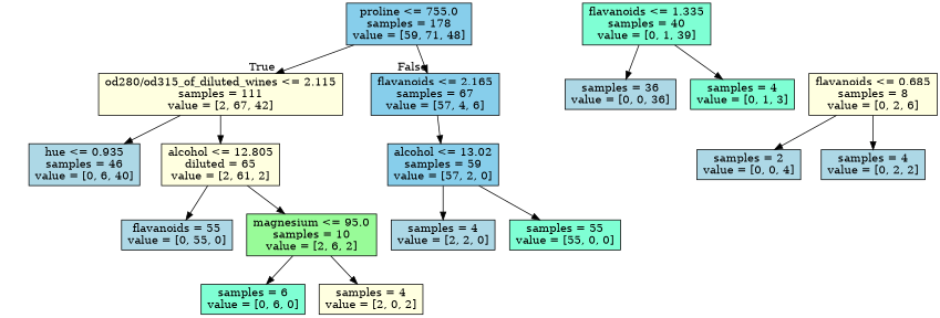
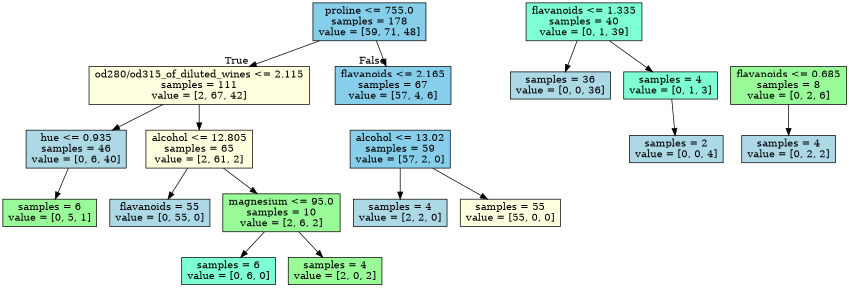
  digraph {
    node [color=black fillcolor=lightblue shape=box style=filled]
    n1 [fillcolor=skyblue label="proline <= 755.0\nsamples = 178\nvalue = [59, 71, 48]"]
    n2 [fillcolor=lightyellow label="od280/od315_of_diluted_wines <= 2.115\nsamples = 111\nvalue = [2, 67, 42]"]
    n3 [fillcolor=skyblue label="flavanoids <= 2.165\nsamples = 67\nvalue = [57, 4, 6]"]
    n4 [label="hue <= 0.935\nsamples = 46\nvalue = [0, 6, 40]"]
-   n5 [fillcolor=lightyellow label="alcohol <= 12.805\ndiluted = 65\nvalue = [2, 61, 2]"]
+   n5 [fillcolor=lightyellow label="alcohol <= 12.805\nsamples = 65\nvalue = [2, 61, 2]"]
    n6 [fillcolor=skyblue label="alcohol <= 13.02\nsamples = 59\nvalue = [57, 2, 0]"]
+   n7 [fillcolor=palegreen label="samples = 6\nvalue = [0, 5, 1]"]
    n8 [label="flavanoids = 55\nvalue = [0, 55, 0]"]
    n9 [fillcolor=palegreen label="magnesium <= 95.0\nsamples = 10\nvalue = [2, 6, 2]"]
    n10 [fillcolor=aquamarine label="flavanoids <= 1.335\nsamples = 40\nvalue = [0, 1, 39]"]
    n11 [label="samples = 36\nvalue = [0, 0, 36]"]
    n12 [fillcolor=aquamarine label="samples = 4\nvalue = [0, 1, 3]"]
    n13 [fillcolor=aquamarine label="samples = 6\nvalue = [0, 6, 0]"]
-   n14 [fillcolor=lightyellow label="samples = 4\nvalue = [2, 0, 2]"]
-   n15 [fillcolor=lightyellow label="flavanoids <= 0.685\nsamples = 8\nvalue = [0, 2, 6]"]
+   n14 [fillcolor=palegreen label="samples = 4\nvalue = [2, 0, 2]"]
+   n15 [fillcolor=palegreen label="flavanoids <= 0.685\nsamples = 8\nvalue = [0, 2, 6]"]
    n16 [label="samples = 2\nvalue = [0, 0, 4]"]
    n17 [label="samples = 4\nvalue = [0, 2, 2]"]
    n18 [label="samples = 4\nvalue = [2, 2, 0]"]
-   n19 [fillcolor=aquamarine label="samples = 55\nvalue = [55, 0, 0]"]
+   n19 [fillcolor=lightyellow label="samples = 55\nvalue = [55, 0, 0]"]
    n1 -> n2 [headlabel=True labelangle=45 labeldistance=2.5]
    n1 -> n3 [headlabel=False labelangle=-45 labeldistance=2.5]
    n2 -> n4
    n2 -> n5
-   n3 -> n6
+   n4 -> n7
    n5 -> n8
    n5 -> n9
    n6 -> n18
    n6 -> n19
    n9 -> n13
    n9 -> n14
    n10 -> n11
    n10 -> n12
-   n15 -> n16
+   n12 -> n16
    n15 -> n17
  }
